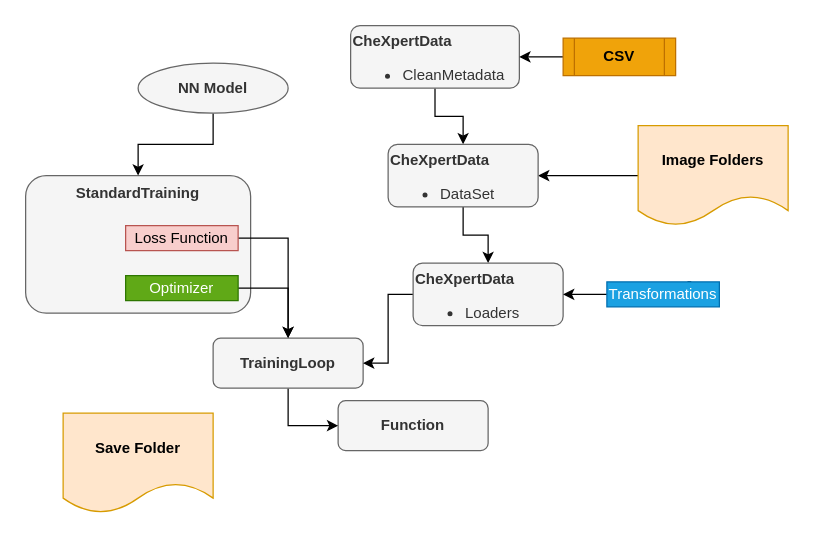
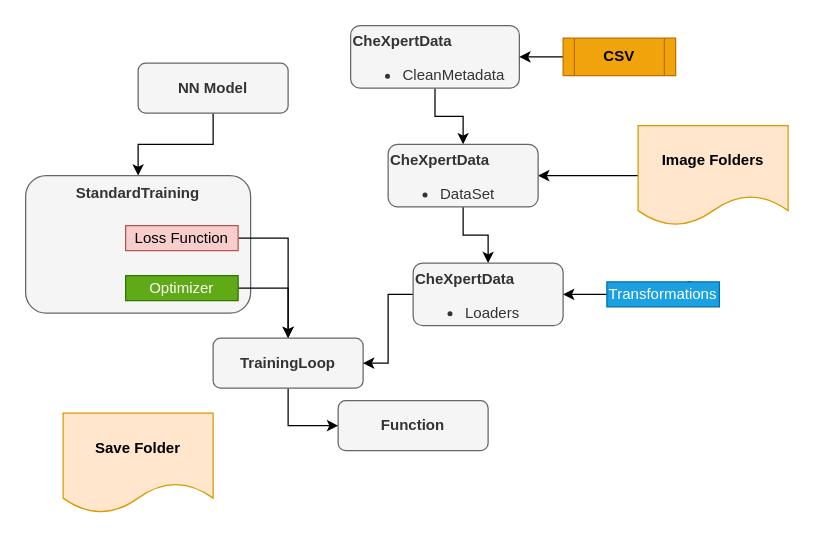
  <mxCell id="0" />
  <mxCell id="1" parent="0" />
  <mxCell id="2" value="&lt;b&gt;StandardTraining&lt;/b&gt;" style="rounded=1;whiteSpace=wrap;html=1;align=center;fillColor=#f5f5f5;strokeColor=#666666;fontColor=#333333;verticalAlign=top;" vertex="1" parent="1"><mxGeometry x="20" y="140" width="180" height="110" as="geometry" /></mxCell>
  <mxCell id="3" style="edgeStyle=orthogonalEdgeStyle;rounded=0;orthogonalLoop=1;jettySize=auto;html=1;entryX=0.5;entryY=0;entryDx=0;entryDy=0;fontColor=#000000;" edge="1" parent="1" source="4" target="15"><mxGeometry relative="1" as="geometry" /></mxCell>
  <mxCell id="4" value="&lt;b&gt;&lt;br&gt;CheXpertData&lt;/b&gt;&lt;br&gt;&lt;ul&gt;&lt;li&gt;CleanMetadata&lt;br&gt;&lt;/li&gt;&lt;/ul&gt;" style="rounded=1;whiteSpace=wrap;html=1;align=left;fillColor=#f5f5f5;strokeColor=#666666;fontColor=#333333;" vertex="1" parent="1"><mxGeometry x="280" y="20" width="135" height="50" as="geometry" /></mxCell>
  <mxCell id="5" value="&lt;b&gt;Function&lt;/b&gt;" style="rounded=1;whiteSpace=wrap;html=1;align=center;fillColor=#f5f5f5;strokeColor=#666666;fontColor=#333333;" vertex="1" parent="1"><mxGeometry x="270" y="320" width="120" height="40" as="geometry" /></mxCell>
  <mxCell id="6" style="edgeStyle=orthogonalEdgeStyle;rounded=0;orthogonalLoop=1;jettySize=auto;html=1;entryX=0;entryY=0.5;entryDx=0;entryDy=0;fontColor=#000000;" edge="1" parent="1" source="7" target="5"><mxGeometry relative="1" as="geometry" /></mxCell>
  <mxCell id="7" value="&lt;b&gt;TrainingLoop&lt;/b&gt;" style="rounded=1;whiteSpace=wrap;html=1;align=center;fillColor=#f5f5f5;strokeColor=#666666;fontColor=#333333;" vertex="1" parent="1"><mxGeometry x="170" y="270" width="120" height="40" as="geometry" /></mxCell>
  <mxCell id="8" style="edgeStyle=orthogonalEdgeStyle;rounded=0;orthogonalLoop=1;jettySize=auto;html=1;fontColor=#000000;exitX=1;exitY=0.5;exitDx=0;exitDy=0;" edge="1" parent="1" source="11" target="7"><mxGeometry relative="1" as="geometry" /></mxCell>
  <mxCell id="9" style="edgeStyle=orthogonalEdgeStyle;rounded=0;orthogonalLoop=1;jettySize=auto;html=1;fontColor=#000000;exitX=1;exitY=0.5;exitDx=0;exitDy=0;" edge="1" parent="1" source="10" target="7"><mxGeometry relative="1" as="geometry"><mxPoint x="240" y="270" as="targetPoint" /></mxGeometry></mxCell>
  <mxCell id="10" value="Loss Function" style="rounded=0;whiteSpace=wrap;html=1;align=center;fillColor=#f8cecc;strokeColor=#b85450;" vertex="1" parent="1"><mxGeometry x="100" y="180" width="90" height="20" as="geometry" /></mxCell>
  <mxCell id="11" value="Optimizer" style="rounded=0;whiteSpace=wrap;html=1;align=center;fillColor=#60a917;strokeColor=#2D7600;fontColor=#ffffff;" vertex="1" parent="1"><mxGeometry x="100" y="220" width="90" height="20" as="geometry" /></mxCell>
  <mxCell id="12" style="edgeStyle=orthogonalEdgeStyle;rounded=0;orthogonalLoop=1;jettySize=auto;html=1;entryX=1;entryY=0.5;entryDx=0;entryDy=0;fontColor=#000000;" edge="1" parent="1" source="13" target="15"><mxGeometry relative="1" as="geometry" /></mxCell>
  <mxCell id="13" value="Image Folders" style="shape=document;whiteSpace=wrap;html=1;boundedLbl=1;align=center;fillColor=#ffe6cc;strokeColor=#d79b00;fontStyle=1" vertex="1" parent="1"><mxGeometry x="510" y="100" width="120" height="80" as="geometry" /></mxCell>
  <mxCell id="14" style="edgeStyle=orthogonalEdgeStyle;rounded=0;orthogonalLoop=1;jettySize=auto;html=1;entryX=0.5;entryY=0;entryDx=0;entryDy=0;fontColor=#000000;" edge="1" parent="1" source="15" target="17"><mxGeometry relative="1" as="geometry" /></mxCell>
  <mxCell id="15" value="&lt;b&gt;&lt;br&gt;CheXpertData&lt;/b&gt;&lt;br&gt;&lt;ul&gt;&lt;li&gt;DataSet&lt;br&gt;&lt;/li&gt;&lt;/ul&gt;" style="rounded=1;whiteSpace=wrap;html=1;align=left;fillColor=#f5f5f5;strokeColor=#666666;fontColor=#333333;" vertex="1" parent="1"><mxGeometry x="310" y="115" width="120" height="50" as="geometry" /></mxCell>
  <mxCell id="16" style="edgeStyle=orthogonalEdgeStyle;rounded=0;orthogonalLoop=1;jettySize=auto;html=1;entryX=1;entryY=0.5;entryDx=0;entryDy=0;fontColor=#000000;" edge="1" parent="1" source="17" target="7"><mxGeometry relative="1" as="geometry" /></mxCell>
  <mxCell id="17" value="&lt;b&gt;&lt;br&gt;CheXpertData&lt;/b&gt;&lt;br&gt;&lt;ul&gt;&lt;li&gt;Loaders&lt;/li&gt;&lt;/ul&gt;" style="rounded=1;whiteSpace=wrap;html=1;align=left;fillColor=#f5f5f5;strokeColor=#666666;fontColor=#333333;" vertex="1" parent="1"><mxGeometry x="330" y="210" width="120" height="50" as="geometry" /></mxCell>
  <mxCell id="18" style="edgeStyle=orthogonalEdgeStyle;rounded=0;orthogonalLoop=1;jettySize=auto;html=1;exitX=0.75;exitY=0;exitDx=0;exitDy=0;fontColor=#000000;" edge="1" parent="1" source="20"><mxGeometry relative="1" as="geometry"><mxPoint x="550" y="240" as="targetPoint" /></mxGeometry></mxCell>
  <mxCell id="19" style="edgeStyle=orthogonalEdgeStyle;rounded=0;orthogonalLoop=1;jettySize=auto;html=1;fontColor=#000000;" edge="1" parent="1" source="20" target="17"><mxGeometry relative="1" as="geometry" /></mxCell>
  <mxCell id="20" value="Transformations" style="rounded=0;whiteSpace=wrap;html=1;align=center;fillColor=#1ba1e2;strokeColor=#006EAF;fontColor=#ffffff;" vertex="1" parent="1"><mxGeometry x="485" y="225" width="90" height="20" as="geometry" /></mxCell>
  <mxCell id="21" style="edgeStyle=orthogonalEdgeStyle;rounded=0;orthogonalLoop=1;jettySize=auto;html=1;entryX=1;entryY=0.5;entryDx=0;entryDy=0;fontColor=#000000;" edge="1" parent="1" source="22" target="4"><mxGeometry relative="1" as="geometry" /></mxCell>
  <mxCell id="22" value="CSV" style="shape=process;whiteSpace=wrap;html=1;backgroundOutline=1;align=center;fillColor=#f0a30a;strokeColor=#BD7000;fontColor=#000000;fontStyle=1" vertex="1" parent="1"><mxGeometry x="450" y="30" width="90" height="30" as="geometry" /></mxCell>
  <mxCell id="23" style="edgeStyle=orthogonalEdgeStyle;rounded=0;orthogonalLoop=1;jettySize=auto;html=1;entryX=0.5;entryY=0;entryDx=0;entryDy=0;fontColor=#000000;" edge="1" parent="1" source="24" target="2"><mxGeometry relative="1" as="geometry" /></mxCell>
- <mxCell id="24" value="&lt;b&gt;NN Model&lt;/b&gt;" style="ellipse;whiteSpace=wrap;html=1;align=center;fillColor=#f5f5f5;strokeColor=#666666;fontColor=#333333;" vertex="1" parent="1"><mxGeometry x="110" y="50" width="120" height="40" as="geometry" /></mxCell>
+ <mxCell id="24" value="&lt;b&gt;NN Model&lt;/b&gt;" style="rounded=1;whiteSpace=wrap;html=1;align=center;fillColor=#f5f5f5;strokeColor=#666666;fontColor=#333333;" vertex="1" parent="1"><mxGeometry x="110" y="50" width="120" height="40" as="geometry" /></mxCell>
  <mxCell id="25" value="Save Folder" style="shape=document;whiteSpace=wrap;html=1;boundedLbl=1;align=center;fillColor=#ffe6cc;strokeColor=#d79b00;fontStyle=1" vertex="1" parent="1"><mxGeometry x="50" y="330" width="120" height="80" as="geometry" /></mxCell>
